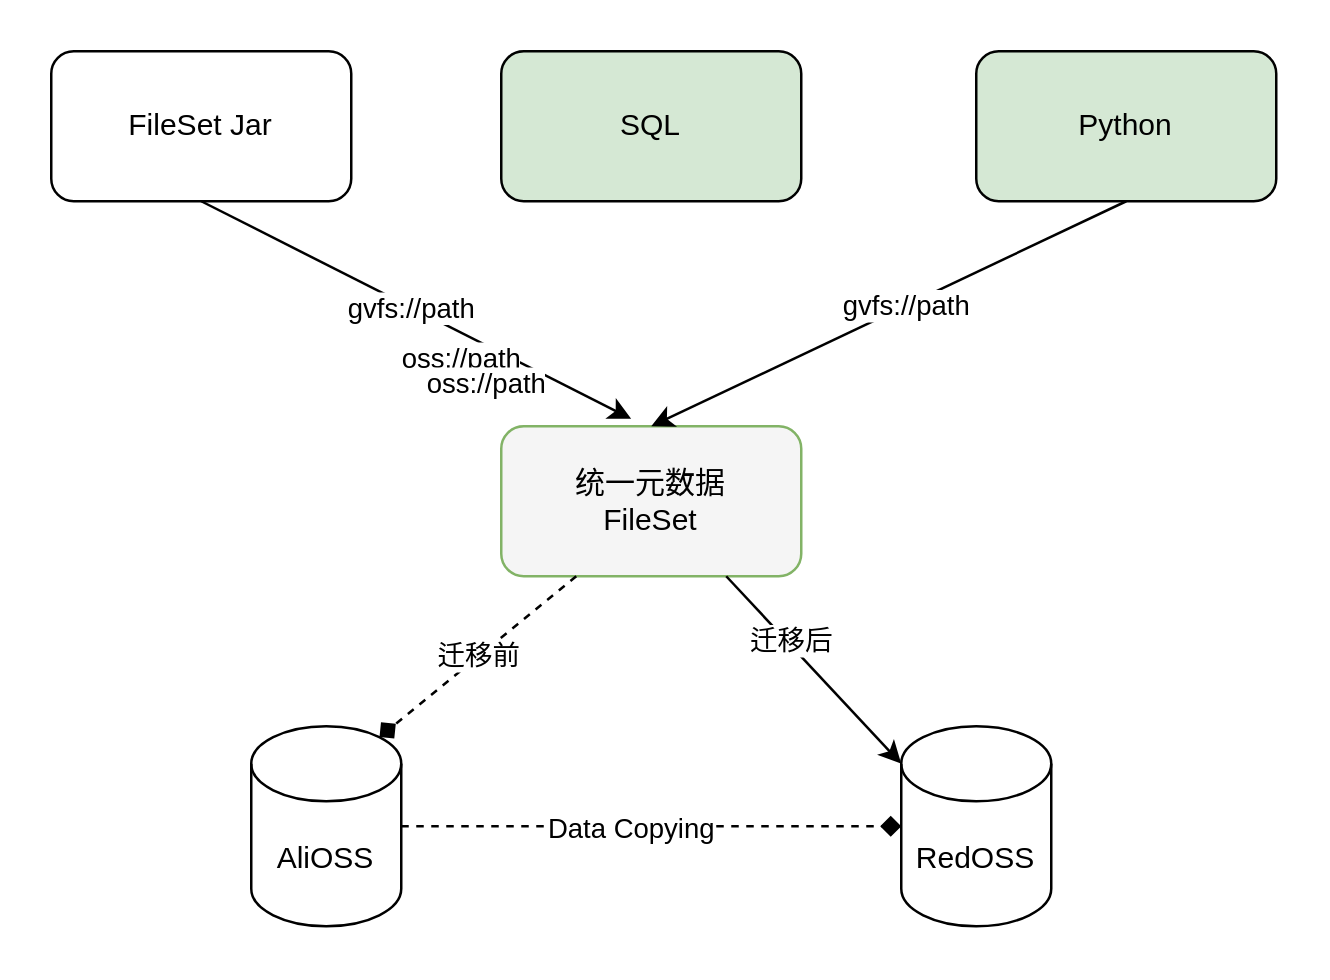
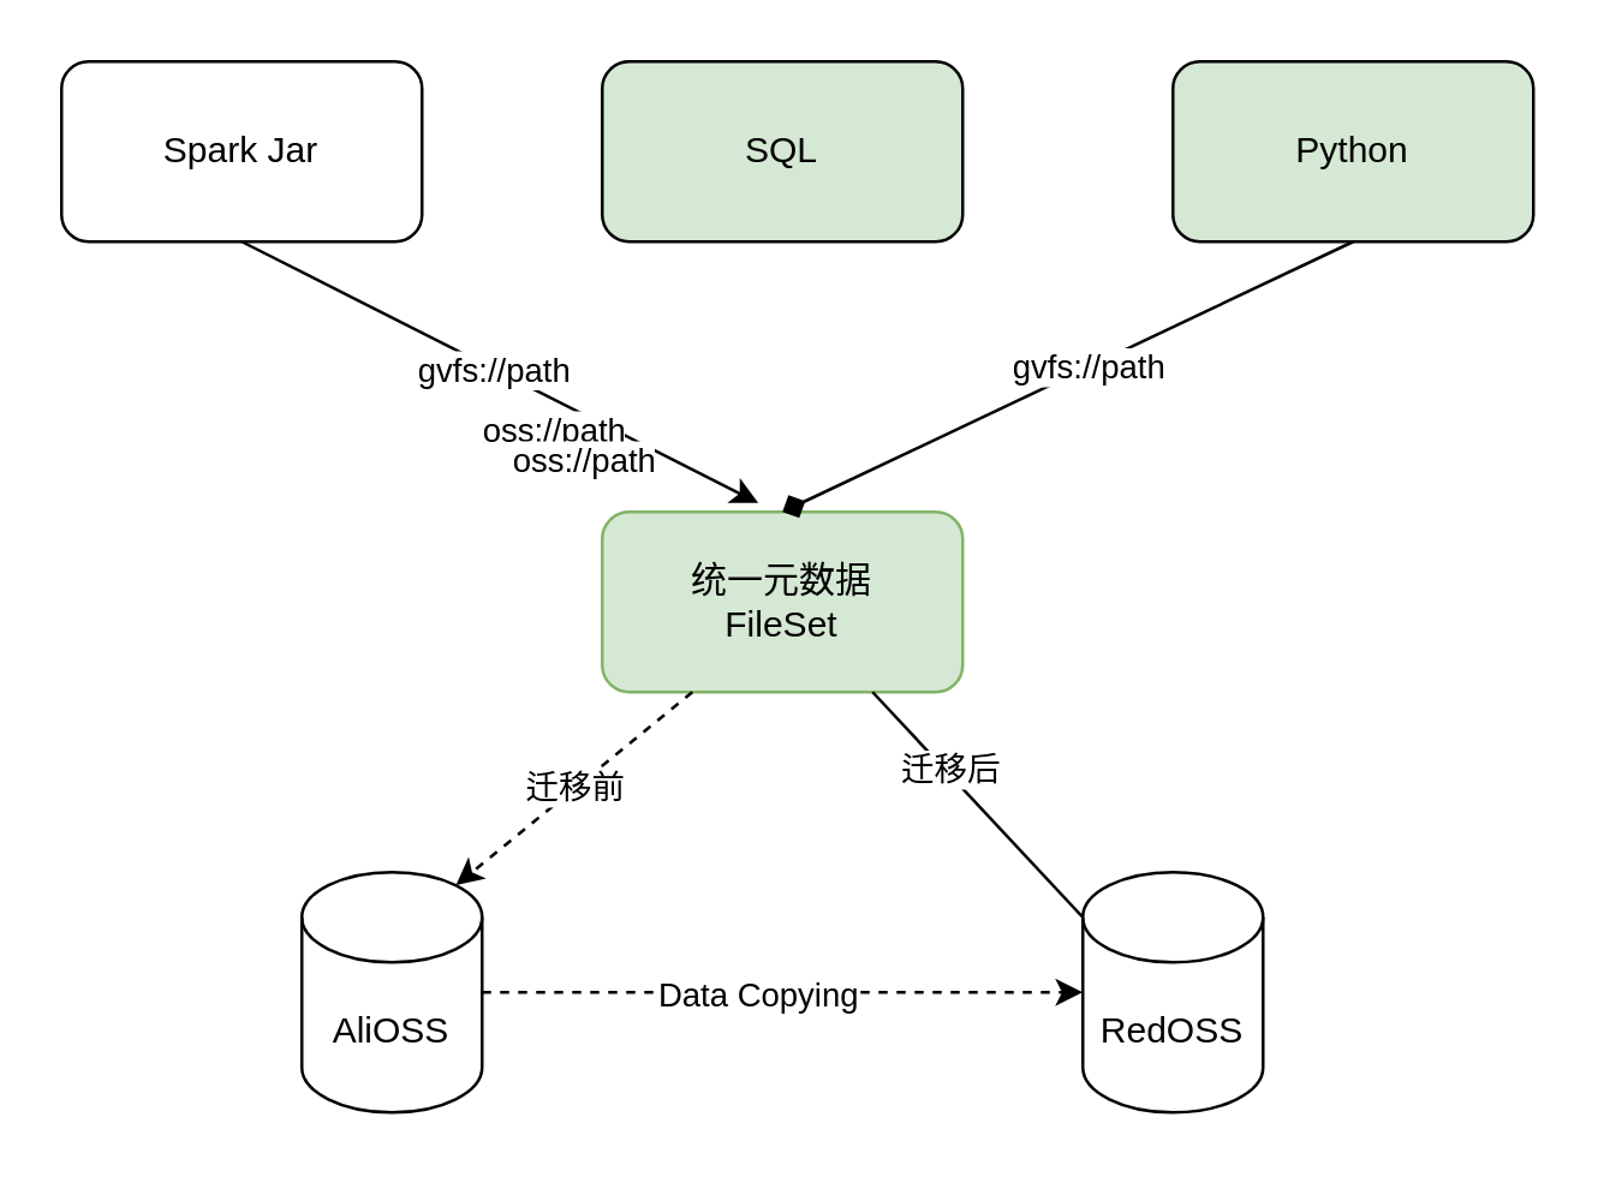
  <mxCell id="0" />
  <mxCell id="1" parent="0" />
- <mxCell id="2" value="FileSet Jar" style="rounded=1;whiteSpace=wrap;html=1;" vertex="1" parent="1"><mxGeometry x="20" y="20" width="120" height="60" as="geometry" /></mxCell>
+ <mxCell id="2" value="Spark Jar" style="rounded=1;whiteSpace=wrap;html=1;" vertex="1" parent="1"><mxGeometry x="20" y="20" width="120" height="60" as="geometry" /></mxCell>
  <mxCell id="3" value="SQL" style="rounded=1;whiteSpace=wrap;html=1;fillColor=#d5e8d4;" vertex="1" parent="1"><mxGeometry x="200" y="20" width="120" height="60" as="geometry" /></mxCell>
  <mxCell id="4" value="Python" style="rounded=1;whiteSpace=wrap;html=1;fillColor=#d5e8d4;" vertex="1" parent="1"><mxGeometry x="390" y="20" width="120" height="60" as="geometry" /></mxCell>
- <mxCell id="5" value="统一元数据&lt;div&gt;FileSet&lt;/div&gt;" style="rounded=1;whiteSpace=wrap;html=1;fillColor=#f5f5f5;strokeColor=#82b366;" vertex="1" parent="1"><mxGeometry x="200" y="170" width="120" height="60" as="geometry" /></mxCell>
+ <mxCell id="5" value="统一元数据&lt;div&gt;FileSet&lt;/div&gt;" style="rounded=1;whiteSpace=wrap;html=1;fillColor=#d5e8d4;strokeColor=#82b366;" vertex="1" parent="1"><mxGeometry x="200" y="170" width="120" height="60" as="geometry" /></mxCell>
  <mxCell id="6" value="" style="endArrow=classic;html=1;rounded=0;exitX=0.5;exitY=1;exitDx=0;exitDy=0;entryX=0.433;entryY=-0.05;entryDx=0;entryDy=0;entryPerimeter=0;" edge="1" parent="1" source="2" target="5"><mxGeometry width="50" height="50" relative="1" as="geometry"><mxPoint x="-10" y="210" as="sourcePoint" /><mxPoint x="40" y="160" as="targetPoint" /></mxGeometry></mxCell>
  <mxCell id="7" value="gvfs://path" style="edgeLabel;html=1;align=center;verticalAlign=middle;resizable=0;points=[];" vertex="1" connectable="0" parent="6"><mxGeometry x="-0.025" relative="1" as="geometry"><mxPoint as="offset" /></mxGeometry></mxCell>
- <mxCell id="8" value="" style="endArrow=classic;html=1;rounded=0;exitX=0.5;exitY=1;exitDx=0;exitDy=0;entryX=0.5;entryY=0;entryDx=0;entryDy=0;" edge="1" parent="1" source="4" target="5"><mxGeometry width="50" height="50" relative="1" as="geometry"><mxPoint x="390" y="270" as="sourcePoint" /><mxPoint x="440" y="220" as="targetPoint" /></mxGeometry></mxCell>
+ <mxCell id="8" value="" style="endArrow=diamond;html=1;rounded=0;exitX=0.5;exitY=1;exitDx=0;exitDy=0;entryX=0.5;entryY=0;entryDx=0;entryDy=0;" edge="1" parent="1" source="4" target="5"><mxGeometry width="50" height="50" relative="1" as="geometry"><mxPoint x="390" y="270" as="sourcePoint" /><mxPoint x="440" y="220" as="targetPoint" /></mxGeometry></mxCell>
  <mxCell id="9" value="gvfs://path" style="edgeLabel;html=1;align=center;verticalAlign=middle;resizable=0;points=[];" vertex="1" connectable="0" parent="8"><mxGeometry x="-0.068" y="-1" relative="1" as="geometry"><mxPoint as="offset" /></mxGeometry></mxCell>
- <mxCell id="10" value="" style="edgeStyle=orthogonalEdgeStyle;rounded=0;orthogonalLoop=1;jettySize=auto;html=1;dashed=1;endArrow=diamond;" edge="1" parent="1" source="12" target="13"><mxGeometry relative="1" as="geometry" /></mxCell>
+ <mxCell id="10" value="" style="edgeStyle=orthogonalEdgeStyle;rounded=0;orthogonalLoop=1;jettySize=auto;html=1;dashed=1;" edge="1" parent="1" source="12" target="13"><mxGeometry relative="1" as="geometry" /></mxCell>
  <mxCell id="11" value="Data Copying" style="edgeLabel;html=1;align=center;verticalAlign=middle;resizable=0;points=[];" vertex="1" connectable="0" parent="10"><mxGeometry x="-0.086" relative="1" as="geometry"><mxPoint as="offset" /></mxGeometry></mxCell>
  <mxCell id="12" value="AliOSS" style="shape=cylinder3;whiteSpace=wrap;html=1;boundedLbl=1;backgroundOutline=1;size=15;" vertex="1" parent="1"><mxGeometry x="100" y="290" width="60" height="80" as="geometry" /></mxCell>
  <mxCell id="13" value="RedOSS" style="shape=cylinder3;whiteSpace=wrap;html=1;boundedLbl=1;backgroundOutline=1;size=15;" vertex="1" parent="1"><mxGeometry x="360" y="290" width="60" height="80" as="geometry" /></mxCell>
- <mxCell id="14" value="迁移前" style="endArrow=diamond;html=1;rounded=0;exitX=0.25;exitY=1;exitDx=0;exitDy=0;entryX=0.855;entryY=0;entryDx=0;entryDy=4.35;entryPerimeter=0;dashed=1;" edge="1" parent="1" source="5" target="12"><mxGeometry width="50" height="50" relative="1" as="geometry"><mxPoint x="270" y="290" as="sourcePoint" /><mxPoint x="320" y="240" as="targetPoint" /></mxGeometry></mxCell>
+ <mxCell id="14" value="迁移前" style="endArrow=classic;html=1;rounded=0;exitX=0.25;exitY=1;exitDx=0;exitDy=0;entryX=0.855;entryY=0;entryDx=0;entryDy=4.35;entryPerimeter=0;dashed=1;" edge="1" parent="1" source="5" target="12"><mxGeometry width="50" height="50" relative="1" as="geometry"><mxPoint x="270" y="290" as="sourcePoint" /><mxPoint x="320" y="240" as="targetPoint" /></mxGeometry></mxCell>
  <mxCell id="15" value="oss://path" style="edgeLabel;html=1;align=center;verticalAlign=middle;resizable=0;points=[];" vertex="1" connectable="0" parent="1"><mxGeometry x="183.876" y="142.436" as="geometry" /></mxCell>
  <mxCell id="16" value="oss://path" style="edgeLabel;html=1;align=center;verticalAlign=middle;resizable=0;points=[];" vertex="1" connectable="0" parent="1"><mxGeometry x="193.876" y="152.436" as="geometry" /></mxCell>
- <mxCell id="17" value="" style="endArrow=classic;html=1;rounded=0;exitX=0.75;exitY=1;exitDx=0;exitDy=0;entryX=0;entryY=0;entryDx=0;entryDy=15;entryPerimeter=0;" edge="1" parent="1" source="5" target="13"><mxGeometry width="50" height="50" relative="1" as="geometry"><mxPoint x="220" y="320" as="sourcePoint" /><mxPoint x="270" y="270" as="targetPoint" /></mxGeometry></mxCell>
+ <mxCell id="17" value="" style="endArrow=none;html=1;rounded=0;exitX=0.75;exitY=1;exitDx=0;exitDy=0;entryX=0;entryY=0;entryDx=0;entryDy=15;entryPerimeter=0;" edge="1" parent="1" source="5" target="13"><mxGeometry width="50" height="50" relative="1" as="geometry"><mxPoint x="220" y="320" as="sourcePoint" /><mxPoint x="270" y="270" as="targetPoint" /></mxGeometry></mxCell>
  <mxCell id="18" value="迁移后" style="edgeLabel;html=1;align=center;verticalAlign=middle;resizable=0;points=[];" vertex="1" connectable="0" parent="17"><mxGeometry x="-0.297" y="1" relative="1" as="geometry"><mxPoint as="offset" /></mxGeometry></mxCell>
